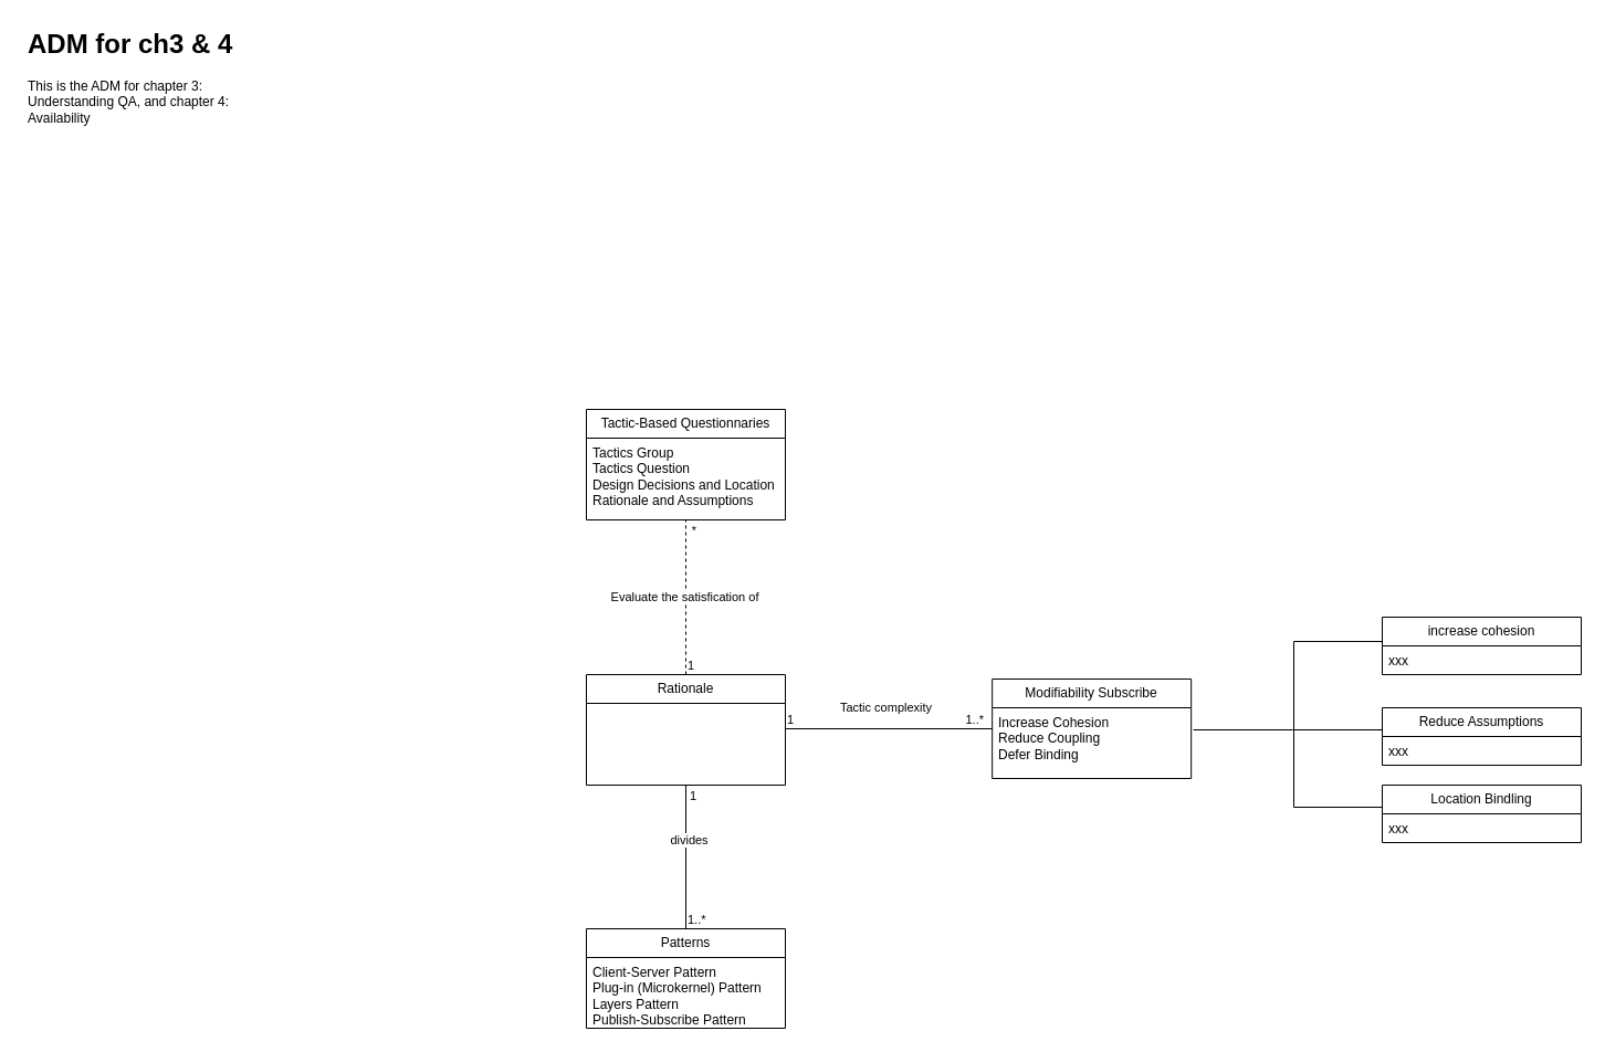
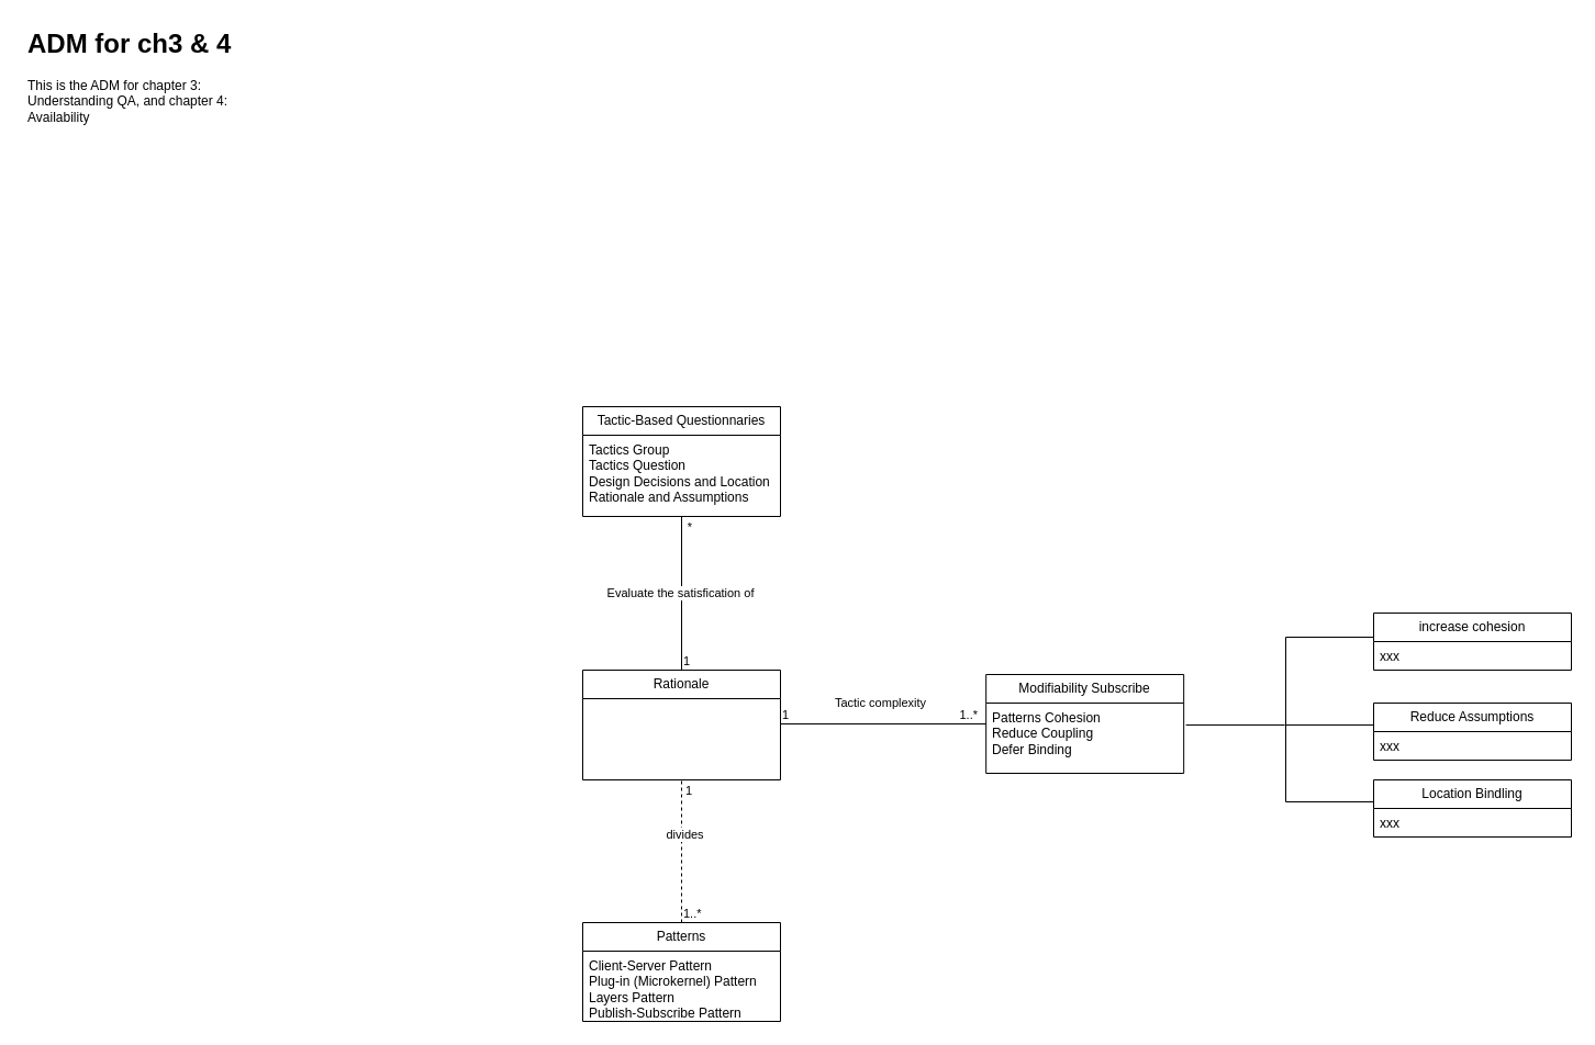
  <mxCell id="0" />
  <mxCell id="1" parent="0" />
  <mxCell id="2" value="&lt;h1&gt;ADM for ch3 &amp;amp; 4&lt;/h1&gt;&lt;p&gt;This is the ADM for chapter 3: Understanding QA, and chapter 4: Availability&lt;/p&gt;" style="text;html=1;strokeColor=none;fillColor=none;spacing=5;spacingTop=-20;whiteSpace=wrap;overflow=hidden;rounded=0;" parent="1" vertex="1"><mxGeometry x="20" y="20" width="210" height="120" as="geometry" /></mxCell>
  <mxCell id="3" value="Rationale" style="swimlane;fontStyle=0;childLayout=stackLayout;horizontal=1;startSize=26;fillColor=none;horizontalStack=0;resizeParent=1;resizeParentMax=0;resizeLast=0;collapsible=1;marginBottom=0;whiteSpace=wrap;html=1;" parent="1" vertex="1"><mxGeometry x="530" y="610" width="180" height="100" as="geometry" /></mxCell>
  <mxCell id="4" value="Tactic-Based Questionnaries" style="swimlane;fontStyle=0;childLayout=stackLayout;horizontal=1;startSize=26;fillColor=none;horizontalStack=0;resizeParent=1;resizeParentMax=0;resizeLast=0;collapsible=1;marginBottom=0;whiteSpace=wrap;html=1;" parent="1" vertex="1"><mxGeometry x="530" y="370" width="180" height="100" as="geometry" /></mxCell>
  <mxCell id="5" value="Tactics Group&lt;br&gt;Tactics Question&lt;br&gt;Design Decisions and Location&lt;br&gt;Rationale and Assumptions" style="text;strokeColor=none;fillColor=none;align=left;verticalAlign=top;spacingLeft=4;spacingRight=4;overflow=hidden;rotatable=0;points=[[0,0.5],[1,0.5]];portConstraint=eastwest;whiteSpace=wrap;html=1;" parent="4" vertex="1"><mxGeometry y="26" width="180" height="74" as="geometry" /></mxCell>
  <mxCell id="6" value="Patterns" style="swimlane;fontStyle=0;childLayout=stackLayout;horizontal=1;startSize=26;fillColor=none;horizontalStack=0;resizeParent=1;resizeParentMax=0;resizeLast=0;collapsible=1;marginBottom=0;whiteSpace=wrap;html=1;" parent="1" vertex="1"><mxGeometry x="530" y="840" width="180" height="90" as="geometry" /></mxCell>
  <mxCell id="7" value="Client-Server Pattern&lt;br&gt;Plug-in (Microkernel) Pattern&lt;br&gt;Layers Pattern&lt;br&gt;Publish-Subscribe Pattern" style="text;strokeColor=none;fillColor=none;align=left;verticalAlign=top;spacingLeft=4;spacingRight=4;overflow=hidden;rotatable=0;points=[[0,0.5],[1,0.5]];portConstraint=eastwest;whiteSpace=wrap;html=1;" parent="6" vertex="1"><mxGeometry y="26" width="180" height="64" as="geometry" /></mxCell>
- <mxCell id="8" value="" style="endArrow=none;html=1;edgeStyle=orthogonalEdgeStyle;rounded=0;exitX=0.5;exitY=0;exitDx=0;exitDy=0;" parent="1" source="6" target="3" edge="1"><mxGeometry relative="1" as="geometry"><mxPoint x="640.08" y="860" as="sourcePoint" /><mxPoint x="800.08" y="860" as="targetPoint" /></mxGeometry></mxCell>
+ <mxCell id="8" value="" style="endArrow=none;html=1;edgeStyle=orthogonalEdgeStyle;rounded=0;exitX=0.5;exitY=0;exitDx=0;exitDy=0;dashed=1;" parent="1" source="6" target="3" edge="1"><mxGeometry relative="1" as="geometry"><mxPoint x="640.08" y="860" as="sourcePoint" /><mxPoint x="800.08" y="860" as="targetPoint" /></mxGeometry></mxCell>
  <mxCell id="9" value="1..*" style="edgeLabel;resizable=0;html=1;align=left;verticalAlign=bottom;" parent="8" connectable="0" vertex="1"><mxGeometry x="-1" relative="1" as="geometry" /></mxCell>
  <mxCell id="10" value="1" style="edgeLabel;resizable=0;html=1;align=right;verticalAlign=bottom;" parent="8" connectable="0" vertex="1"><mxGeometry x="1" relative="1" as="geometry"><mxPoint x="10" y="18" as="offset" /></mxGeometry></mxCell>
  <mxCell id="11" value="divides" style="edgeLabel;html=1;align=center;verticalAlign=middle;resizable=0;points=[];" parent="8" vertex="1" connectable="0"><mxGeometry x="0.246" y="-2" relative="1" as="geometry"><mxPoint as="offset" /></mxGeometry></mxCell>
- <mxCell id="12" value="" style="endArrow=none;html=1;edgeStyle=orthogonalEdgeStyle;rounded=0;exitX=0.5;exitY=0;exitDx=0;exitDy=0;dashed=1;" parent="1" source="3" target="4" edge="1"><mxGeometry relative="1" as="geometry"><mxPoint x="610.08" y="520" as="sourcePoint" /><mxPoint x="770.08" y="520" as="targetPoint" /></mxGeometry></mxCell>
+ <mxCell id="12" value="" style="endArrow=none;html=1;edgeStyle=orthogonalEdgeStyle;rounded=0;exitX=0.5;exitY=0;exitDx=0;exitDy=0;" parent="1" source="3" target="4" edge="1"><mxGeometry relative="1" as="geometry"><mxPoint x="610.08" y="520" as="sourcePoint" /><mxPoint x="770.08" y="520" as="targetPoint" /></mxGeometry></mxCell>
  <mxCell id="13" value="1" style="edgeLabel;resizable=0;html=1;align=left;verticalAlign=bottom;" parent="12" connectable="0" vertex="1"><mxGeometry x="-1" relative="1" as="geometry" /></mxCell>
  <mxCell id="14" value="*" style="edgeLabel;resizable=0;html=1;align=right;verticalAlign=bottom;" parent="12" connectable="0" vertex="1"><mxGeometry x="1" relative="1" as="geometry"><mxPoint x="10" y="18" as="offset" /></mxGeometry></mxCell>
  <mxCell id="15" value="Evaluate the satisfication of" style="edgeLabel;html=1;align=center;verticalAlign=middle;resizable=0;points=[];" parent="12" vertex="1" connectable="0"><mxGeometry x="0.012" y="2" relative="1" as="geometry"><mxPoint as="offset" /></mxGeometry></mxCell>
  <mxCell id="16" value="Modifiability Subscribe" style="swimlane;fontStyle=0;childLayout=stackLayout;horizontal=1;startSize=26;fillColor=none;horizontalStack=0;resizeParent=1;resizeParentMax=0;resizeLast=0;collapsible=1;marginBottom=0;whiteSpace=wrap;html=1;" parent="1" vertex="1"><mxGeometry x="897.17" y="614" width="180" height="90" as="geometry" /></mxCell>
- <mxCell id="17" value="Increase Cohesion&lt;br&gt;Reduce Coupling&lt;br&gt;Defer Binding" style="text;strokeColor=none;fillColor=none;align=left;verticalAlign=top;spacingLeft=4;spacingRight=4;overflow=hidden;rotatable=0;points=[[0,0.5],[1,0.5]];portConstraint=eastwest;whiteSpace=wrap;html=1;" parent="16" vertex="1"><mxGeometry y="26" width="180" height="64" as="geometry" /></mxCell>
+ <mxCell id="17" value="Patterns Cohesion&lt;br&gt;Reduce Coupling&lt;br&gt;Defer Binding" style="text;strokeColor=none;fillColor=none;align=left;verticalAlign=top;spacingLeft=4;spacingRight=4;overflow=hidden;rotatable=0;points=[[0,0.5],[1,0.5]];portConstraint=eastwest;whiteSpace=wrap;html=1;" parent="16" vertex="1"><mxGeometry y="26" width="180" height="64" as="geometry" /></mxCell>
  <mxCell id="18" value="" style="endArrow=none;html=1;rounded=0;entryX=0;entryY=0.5;entryDx=0;entryDy=0;" parent="1" target="16" edge="1"><mxGeometry width="50" height="50" relative="1" as="geometry"><mxPoint x="710.17" y="659" as="sourcePoint" /><mxPoint x="839.17" y="659.156" as="targetPoint" /></mxGeometry></mxCell>
  <mxCell id="19" value="1" style="edgeLabel;resizable=0;html=1;align=left;verticalAlign=bottom;" parent="1" connectable="0" vertex="1"><mxGeometry x="710" y="659" as="geometry" /></mxCell>
  <mxCell id="20" value="1..*" style="edgeLabel;resizable=0;html=1;align=right;verticalAlign=bottom;" parent="1" connectable="0" vertex="1"><mxGeometry x="890.17" y="659" as="geometry" /></mxCell>
  <mxCell id="21" value="Tactic complexity" style="edgeLabel;html=1;align=center;verticalAlign=middle;resizable=0;points=[];" parent="1" vertex="1" connectable="0"><mxGeometry x="800.17" y="639.997" as="geometry" /></mxCell>
  <mxCell id="22" value="" style="endArrow=none;html=1;rounded=0;" edge="1" parent="1"><mxGeometry width="50" height="50" relative="1" as="geometry"><mxPoint x="1079.17" y="660" as="sourcePoint" /><mxPoint x="1169.17" y="660" as="targetPoint" /></mxGeometry></mxCell>
  <mxCell id="23" value="" style="endArrow=none;html=1;rounded=0;" edge="1" parent="1"><mxGeometry width="50" height="50" relative="1" as="geometry"><mxPoint x="1170" y="730" as="sourcePoint" /><mxPoint x="1170" y="580" as="targetPoint" /></mxGeometry></mxCell>
  <mxCell id="24" value="" style="endArrow=none;html=1;rounded=0;" edge="1" parent="1"><mxGeometry width="50" height="50" relative="1" as="geometry"><mxPoint x="1170" y="580" as="sourcePoint" /><mxPoint x="1250" y="580" as="targetPoint" /></mxGeometry></mxCell>
  <mxCell id="25" value="increase cohesion" style="swimlane;fontStyle=0;childLayout=stackLayout;horizontal=1;startSize=26;fillColor=none;horizontalStack=0;resizeParent=1;resizeParentMax=0;resizeLast=0;collapsible=1;marginBottom=0;whiteSpace=wrap;html=1;" vertex="1" parent="1"><mxGeometry x="1250" y="558" width="180" height="52" as="geometry" /></mxCell>
  <mxCell id="26" value="xxx" style="text;strokeColor=none;fillColor=none;align=left;verticalAlign=top;spacingLeft=4;spacingRight=4;overflow=hidden;rotatable=0;points=[[0,0.5],[1,0.5]];portConstraint=eastwest;whiteSpace=wrap;html=1;" vertex="1" parent="25"><mxGeometry y="26" width="180" height="26" as="geometry" /></mxCell>
  <mxCell id="27" value="" style="endArrow=none;html=1;rounded=0;" edge="1" parent="1"><mxGeometry width="50" height="50" relative="1" as="geometry"><mxPoint x="1170" y="660" as="sourcePoint" /><mxPoint x="1250" y="660" as="targetPoint" /></mxGeometry></mxCell>
  <mxCell id="28" value="Reduce Assumptions" style="swimlane;fontStyle=0;childLayout=stackLayout;horizontal=1;startSize=26;fillColor=none;horizontalStack=0;resizeParent=1;resizeParentMax=0;resizeLast=0;collapsible=1;marginBottom=0;whiteSpace=wrap;html=1;" vertex="1" parent="1"><mxGeometry x="1250" y="640" width="180" height="52" as="geometry" /></mxCell>
  <mxCell id="29" value="xxx" style="text;strokeColor=none;fillColor=none;align=left;verticalAlign=top;spacingLeft=4;spacingRight=4;overflow=hidden;rotatable=0;points=[[0,0.5],[1,0.5]];portConstraint=eastwest;whiteSpace=wrap;html=1;" vertex="1" parent="28"><mxGeometry y="26" width="180" height="26" as="geometry" /></mxCell>
  <mxCell id="30" value="" style="endArrow=none;html=1;rounded=0;" edge="1" parent="1"><mxGeometry width="50" height="50" relative="1" as="geometry"><mxPoint x="1170" y="730" as="sourcePoint" /><mxPoint x="1250" y="730" as="targetPoint" /></mxGeometry></mxCell>
  <mxCell id="31" value="Location Bindling" style="swimlane;fontStyle=0;childLayout=stackLayout;horizontal=1;startSize=26;fillColor=none;horizontalStack=0;resizeParent=1;resizeParentMax=0;resizeLast=0;collapsible=1;marginBottom=0;whiteSpace=wrap;html=1;" vertex="1" parent="1"><mxGeometry x="1250" y="710" width="180" height="52" as="geometry" /></mxCell>
  <mxCell id="32" value="xxx" style="text;strokeColor=none;fillColor=none;align=left;verticalAlign=top;spacingLeft=4;spacingRight=4;overflow=hidden;rotatable=0;points=[[0,0.5],[1,0.5]];portConstraint=eastwest;whiteSpace=wrap;html=1;" vertex="1" parent="31"><mxGeometry y="26" width="180" height="26" as="geometry" /></mxCell>
